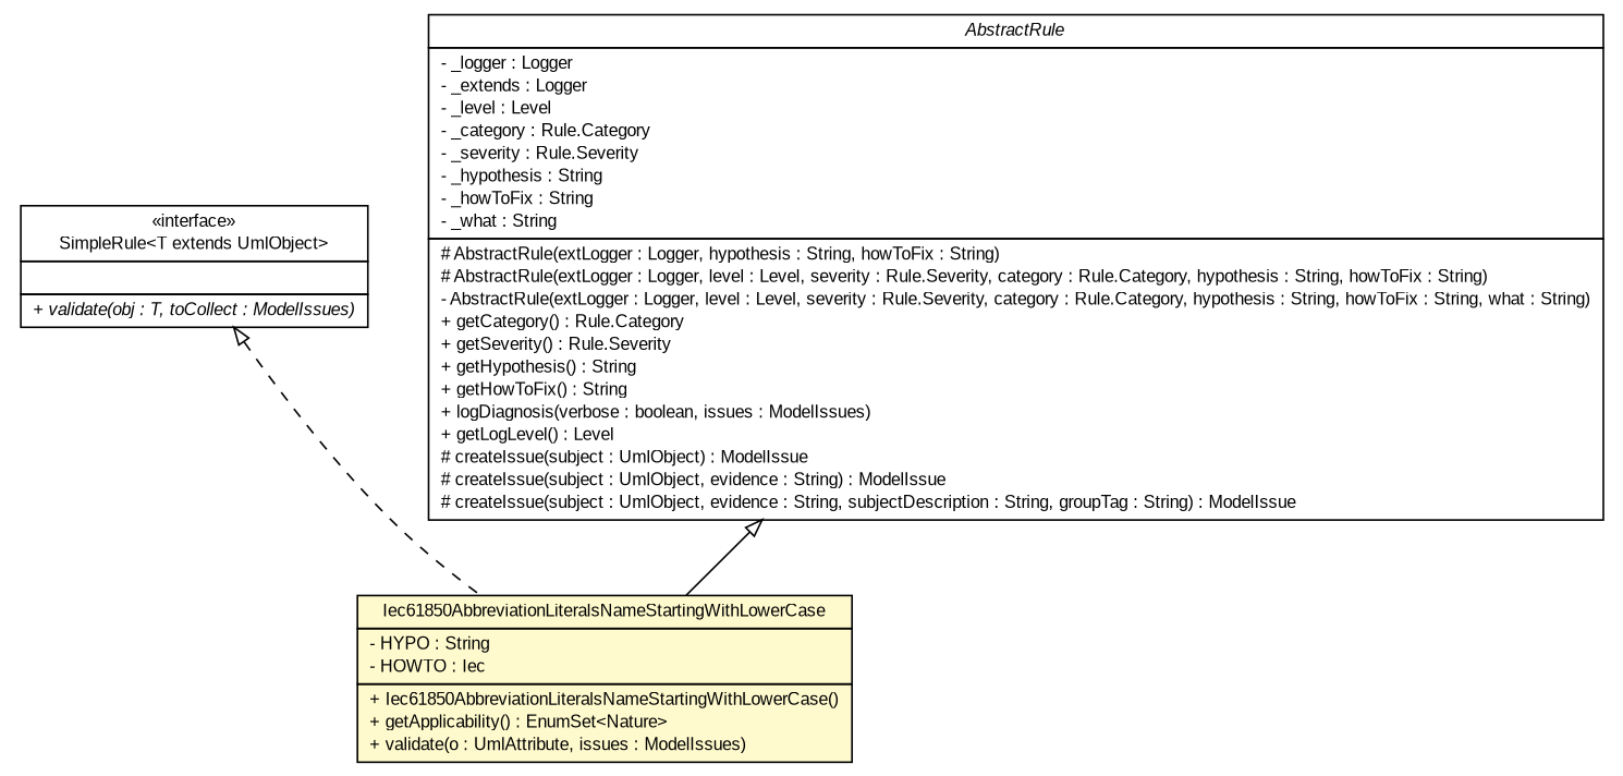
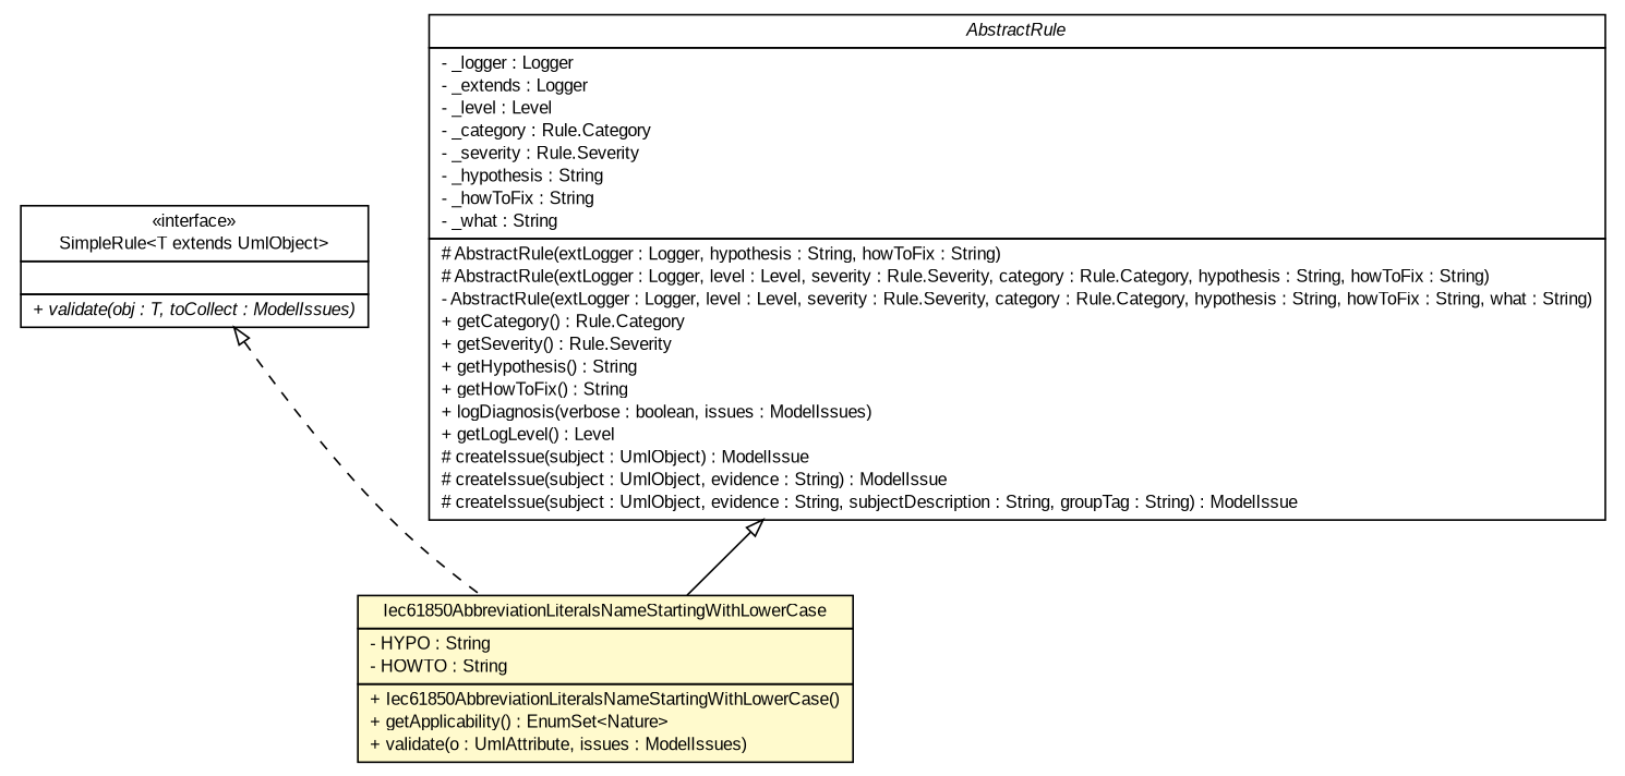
  digraph {
    nodesep=0.25
    ranksep=0.5
    node [fontcolor=black fontname=arial fontsize=10.0 shape=plaintext]
    edge [arrowtail=empty dir=back fontname=arial fontsize=10 headport=p labelfontname=arial labelfontsize=10 tailport=p]
    n1 [label=<<table title="org.tanjakostic.jcleancim.validation.SimpleRule" border="0" cellborder="1" cellspacing="0" cellpadding="2" port="p" href="./SimpleRule.html"> 		<tr><td><table border="0" cellspacing="0" cellpadding="1"> <tr><td align="center" balign="center"> &#171;interface&#187; </td></tr> <tr><td align="center" balign="center"> SimpleRule&lt;T extends UmlObject&gt; </td></tr> 		</table></td></tr> 		<tr><td><table border="0" cellspacing="0" cellpadding="1"> <tr><td align="left" balign="left">  </td></tr> 		</table></td></tr> 		<tr><td><table border="0" cellspacing="0" cellpadding="1"> <tr><td align="left" balign="left"><font face="Arial Italic" point-size="10.0"> + validate(obj : T, toCollect : ModelIssues) </font></td></tr> 		</table></td></tr> 		</table>>]
-   n2 [label=<<table title="org.tanjakostic.jcleancim.validation.AttributeValidator.Iec61850AbbreviationLiteralsNameStartingWithLowerCase" border="0" cellborder="1" cellspacing="0" cellpadding="2" port="p" bgcolor="lemonChiffon" href="./AttributeValidator.Iec61850AbbreviationLiteralsNameStartingWithLowerCase.html"> 		<tr><td><table border="0" cellspacing="0" cellpadding="1"> <tr><td align="center" balign="center"> Iec61850AbbreviationLiteralsNameStartingWithLowerCase </td></tr> 		</table></td></tr> 		<tr><td><table border="0" cellspacing="0" cellpadding="1"> <tr><td align="left" balign="left"> - HYPO : String </td></tr> <tr><td align="left" balign="left"> - HOWTO : Iec </td></tr> 		</table></td></tr> 		<tr><td><table border="0" cellspacing="0" cellpadding="1"> <tr><td align="left" balign="left"> + Iec61850AbbreviationLiteralsNameStartingWithLowerCase() </td></tr> <tr><td align="left" balign="left"> + getApplicability() : EnumSet&lt;Nature&gt; </td></tr> <tr><td align="left" balign="left"> + validate(o : UmlAttribute, issues : ModelIssues) </td></tr> 		</table></td></tr> 		</table>>]
+   n2 [label=<<table title="org.tanjakostic.jcleancim.validation.AttributeValidator.Iec61850AbbreviationLiteralsNameStartingWithLowerCase" border="0" cellborder="1" cellspacing="0" cellpadding="2" port="p" bgcolor="lemonChiffon" href="./AttributeValidator.Iec61850AbbreviationLiteralsNameStartingWithLowerCase.html"> 		<tr><td><table border="0" cellspacing="0" cellpadding="1"> <tr><td align="center" balign="center"> Iec61850AbbreviationLiteralsNameStartingWithLowerCase </td></tr> 		</table></td></tr> 		<tr><td><table border="0" cellspacing="0" cellpadding="1"> <tr><td align="left" balign="left"> - HYPO : String </td></tr> <tr><td align="left" balign="left"> - HOWTO : String </td></tr> 		</table></td></tr> 		<tr><td><table border="0" cellspacing="0" cellpadding="1"> <tr><td align="left" balign="left"> + Iec61850AbbreviationLiteralsNameStartingWithLowerCase() </td></tr> <tr><td align="left" balign="left"> + getApplicability() : EnumSet&lt;Nature&gt; </td></tr> <tr><td align="left" balign="left"> + validate(o : UmlAttribute, issues : ModelIssues) </td></tr> 		</table></td></tr> 		</table>>]
    n3 [label=<<table title="org.tanjakostic.jcleancim.validation.AbstractRule" border="0" cellborder="1" cellspacing="0" cellpadding="2" port="p" href="./AbstractRule.html"> 		<tr><td><table border="0" cellspacing="0" cellpadding="1"> <tr><td align="center" balign="center"><font face="Arial Italic"> AbstractRule </font></td></tr> 		</table></td></tr> 		<tr><td><table border="0" cellspacing="0" cellpadding="1"> <tr><td align="left" balign="left"> - _logger : Logger </td></tr> <tr><td align="left" balign="left"> - _extends : Logger </td></tr> <tr><td align="left" balign="left"> - _level : Level </td></tr> <tr><td align="left" balign="left"> - _category : Rule.Category </td></tr> <tr><td align="left" balign="left"> - _severity : Rule.Severity </td></tr> <tr><td align="left" balign="left"> - _hypothesis : String </td></tr> <tr><td align="left" balign="left"> - _howToFix : String </td></tr> <tr><td align="left" balign="left"> - _what : String </td></tr> 		</table></td></tr> 		<tr><td><table border="0" cellspacing="0" cellpadding="1"> <tr><td align="left" balign="left"> # AbstractRule(extLogger : Logger, hypothesis : String, howToFix : String) </td></tr> <tr><td align="left" balign="left"> # AbstractRule(extLogger : Logger, level : Level, severity : Rule.Severity, category : Rule.Category, hypothesis : String, howToFix : String) </td></tr> <tr><td align="left" balign="left"> - AbstractRule(extLogger : Logger, level : Level, severity : Rule.Severity, category : Rule.Category, hypothesis : String, howToFix : String, what : String) </td></tr> <tr><td align="left" balign="left"> + getCategory() : Rule.Category </td></tr> <tr><td align="left" balign="left"> + getSeverity() : Rule.Severity </td></tr> <tr><td align="left" balign="left"> + getHypothesis() : String </td></tr> <tr><td align="left" balign="left"> + getHowToFix() : String </td></tr> <tr><td align="left" balign="left"> + logDiagnosis(verbose : boolean, issues : ModelIssues) </td></tr> <tr><td align="left" balign="left"> + getLogLevel() : Level </td></tr> <tr><td align="left" balign="left"> # createIssue(subject : UmlObject) : ModelIssue </td></tr> <tr><td align="left" balign="left"> # createIssue(subject : UmlObject, evidence : String) : ModelIssue </td></tr> <tr><td align="left" balign="left"> # createIssue(subject : UmlObject, evidence : String, subjectDescription : String, groupTag : String) : ModelIssue </td></tr> 		</table></td></tr> 		</table>>]
    n1 -> n2 [style=dashed]
    n3 -> n2
  }
